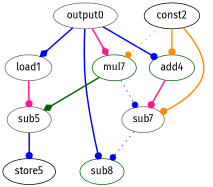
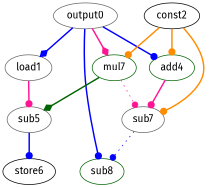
  digraph {
    fontname="Fira Sans"
    node [color=gray40 fontname="Fira Sans" opcode=sub]
    edge [arrowhead=dot color=blue fontname="Fira Sans" operand=0 style=bold]
    n1 [label=output0 opcode=const]
    load1 [opcode=load]
    n3 [color=darkgreen label=mul7 opcode=mul]
    add4 [color=darkgreen opcode=add]
    sub8 [color=darkgreen]
    sub5
    sub7
-   store6 [color=black opcode=store label=store5]
+   store6 [color=black opcode=store]
    const2 [color=black opcode=const]
    n1 -> load1 [arrowhead=diamond]
    n1 -> n3 [arrowhead=diamond color=deeppink]
    n1 -> add4
    n1 -> sub8 [operand=1]
    load1 -> sub5 [color=deeppink]
    n3 -> sub5 [arrowhead=diamond color=darkgreen operand=1]
-   n3 -> sub7 [style=dotted]
+   n3 -> sub7 [color=deeppink style=dotted]
    add4 -> sub7 [color=deeppink operand=1]
    sub5 -> store6 [operand=1]
    sub7 -> sub8 [style=dotted]
-   const2 -> n3 [color=darkorange operand=1 style=dotted]
+   const2 -> n3 [color=darkorange operand=1]
    const2 -> add4 [color=darkorange operand=1]
    const2 -> sub7 [color=darkorange]
  }
